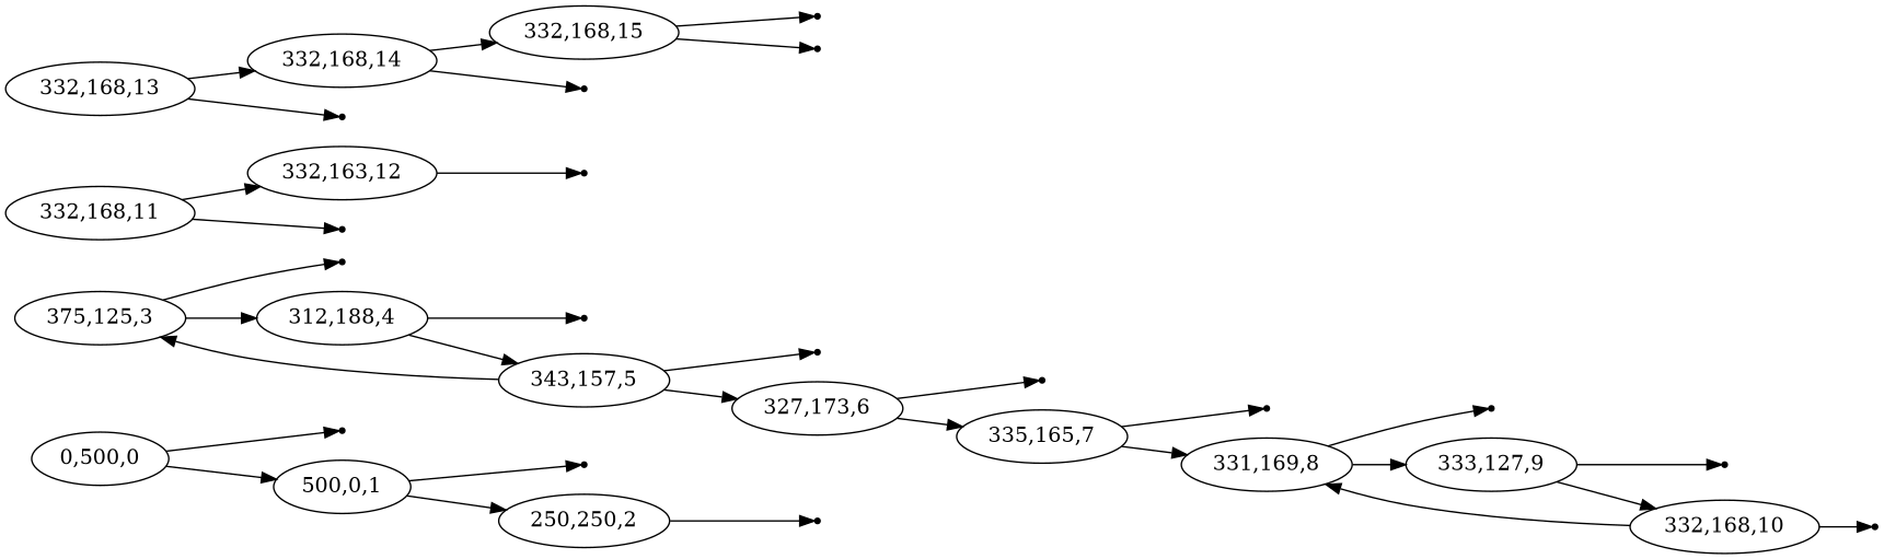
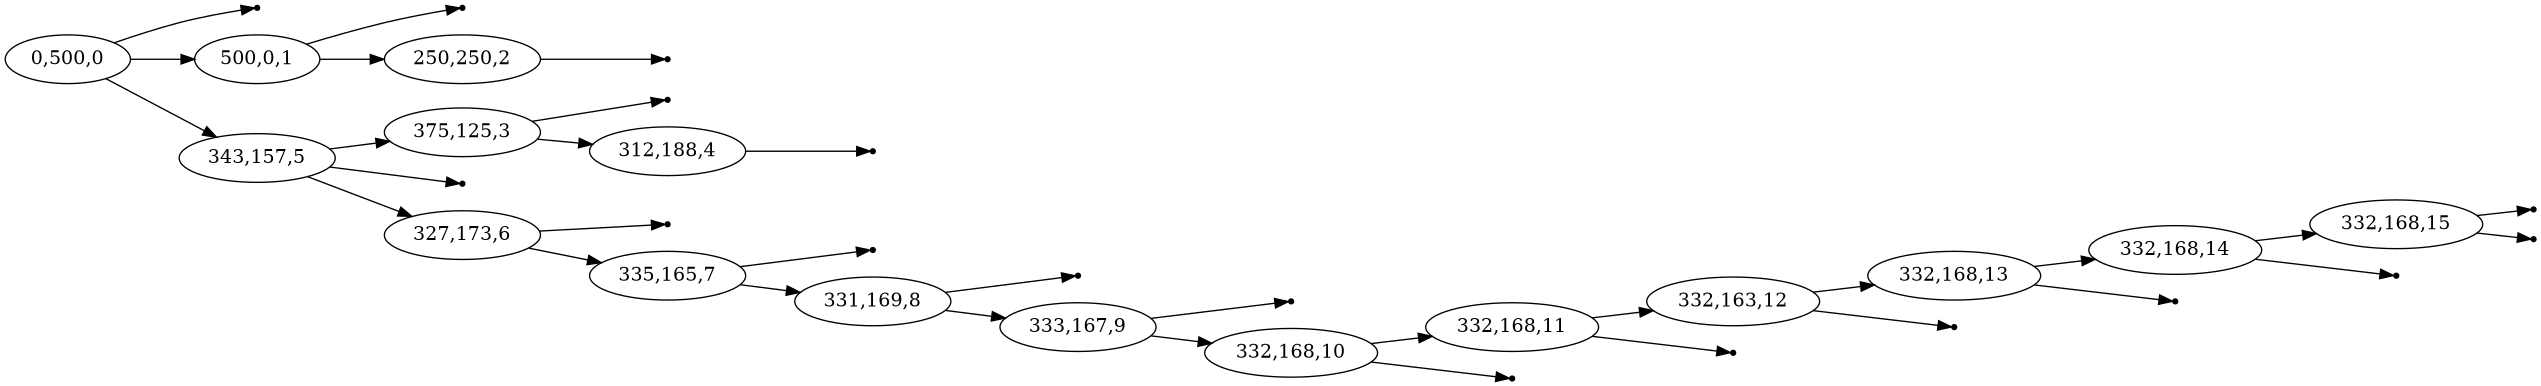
  digraph {
    rankdir=LR
    node [shape=point]
    "0,500,0" [shape=""]
    null0
    "500,0,1" [shape=""]
    null1
    "250,250,2" [shape=""]
    null2
    "375,125,3" [shape=""]
    null3
    "312,188,4" [shape=""]
    null4
    "343,157,5" [shape=""]
    null5
    "327,173,6" [shape=""]
    null6
    "335,165,7" [shape=""]
    null7
    "331,169,8" [shape=""]
    null8
-   "333,167,9" [label="333,127,9" shape=""]
+   "333,167,9" [shape=""]
    null9
    "332,168,10" [shape=""]
    "332,168,11" [shape=""]
    null16
    n24 [label="332,163,12" shape=""]
    null15
    "332,168,13" [shape=""]
    null14
    "332,168,14" [shape=""]
    null13
    "332,168,15" [shape=""]
    null12
    null10
    null11
    "0,500,0" -> null0
    "0,500,0" -> "500,0,1"
    "500,0,1" -> null1
    "500,0,1" -> "250,250,2"
    "250,250,2" -> null2
    "375,125,3" -> null3
    "375,125,3" -> "312,188,4"
    "312,188,4" -> null4
-   "312,188,4" -> "343,157,5"
+   "0,500,0" -> "343,157,5"
    "343,157,5" -> "375,125,3"
    "343,157,5" -> null5
    "343,157,5" -> "327,173,6"
    "327,173,6" -> null6
    "327,173,6" -> "335,165,7"
    "335,165,7" -> null7
    "335,165,7" -> "331,169,8"
    "331,169,8" -> null8
    "331,169,8" -> "333,167,9"
    "333,167,9" -> null9
    "333,167,9" -> "332,168,10"
-   "332,168,10" -> "331,169,8"
+   "332,168,10" -> "332,168,11"
    "332,168,10" -> null16
    "332,168,11" -> n24
    "332,168,11" -> null15
+   n24 -> "332,168,13"
    n24 -> null14
    "332,168,13" -> "332,168,14"
    "332,168,13" -> null13
    "332,168,14" -> "332,168,15"
    "332,168,14" -> null12
    "332,168,15" -> null10
    "332,168,15" -> null11
  }
